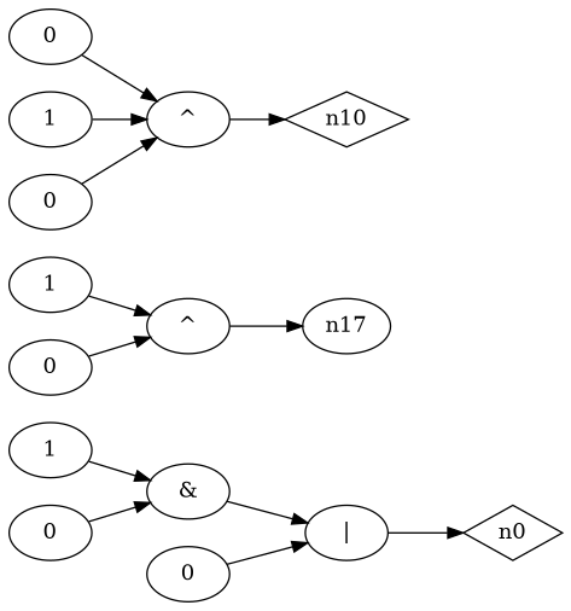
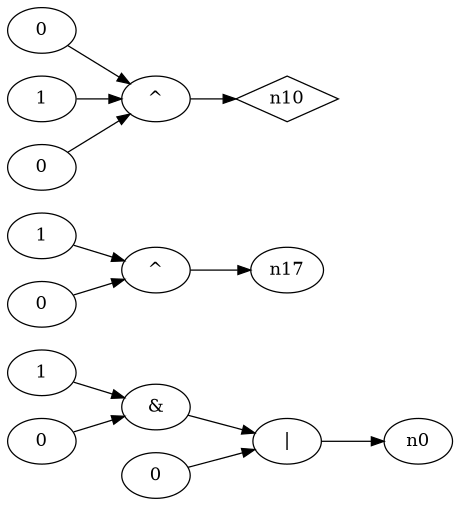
  digraph {
    rankdir=LR
-   n0 [shape=diamond]
+   n0 [shape=ellipse]
    n1 [label="|"]
    n2 [label="&"]
    n5 [label=0]
    n6 [label="^"]
    n17
    n10 [shape=diamond]
    n11 [label="^"]
    n12 [label=0]
    n8 [label=1]
    n9 [label=1]
    n13 [label=1]
    n3 [label=0]
    n14 [label=0]
    n16 [label=0]
    n1 -> n0
    n2 -> n1
    n5 -> n1
    n6 -> n17
    n11 -> n10
    n12 -> n11
    n8 -> n2
    n9 -> n11
    n13 -> n6
    n3 -> n2
    n14 -> n11
    n16 -> n6
  }
